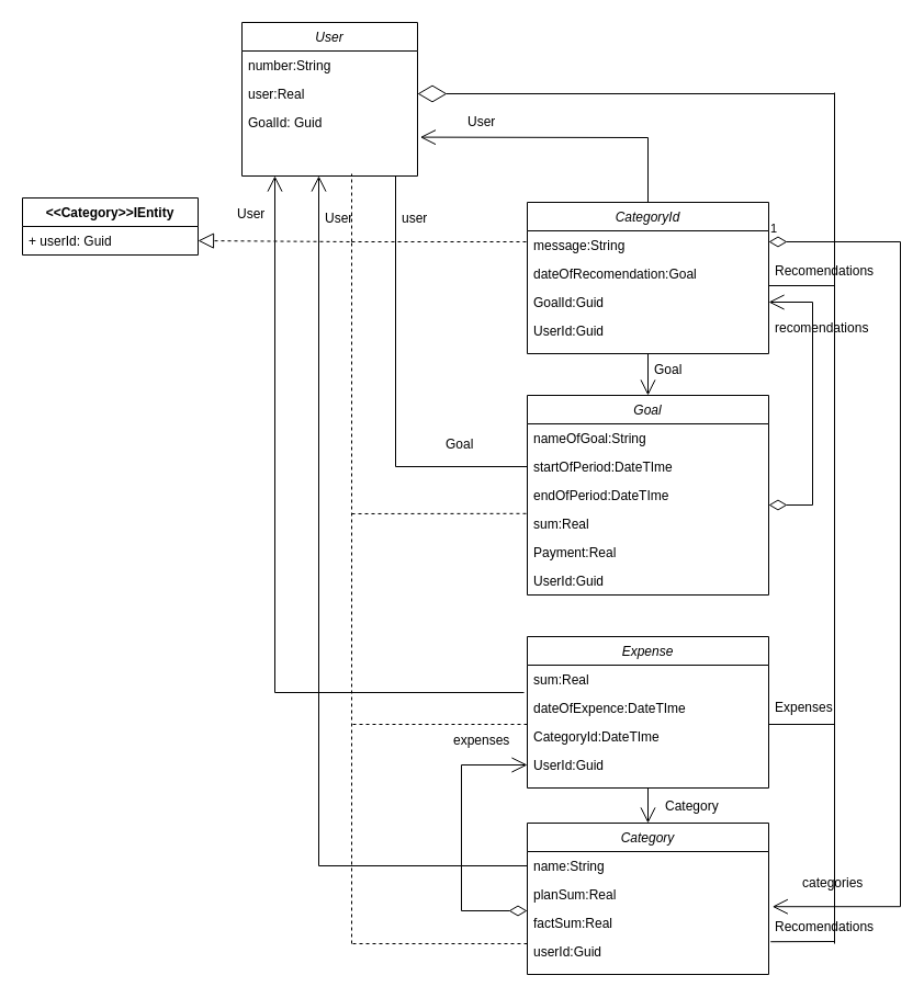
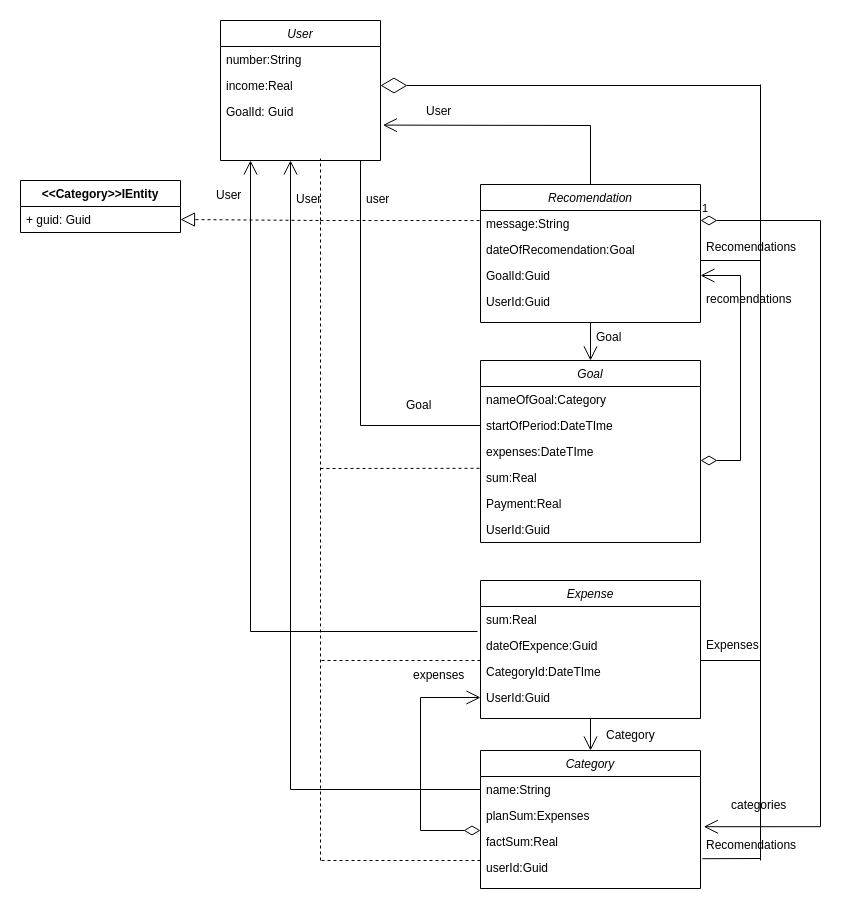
  <mxCell id="0" />
  <mxCell id="1" parent="0" />
  <mxCell id="2" value="User" style="swimlane;fontStyle=2;align=center;verticalAlign=top;childLayout=stackLayout;horizontal=1;startSize=26;horizontalStack=0;resizeParent=1;resizeLast=0;collapsible=1;marginBottom=0;rounded=0;shadow=0;strokeWidth=1;" parent="1" vertex="1"><mxGeometry x="220" y="20" width="160" height="140" as="geometry"><mxRectangle x="230" y="140" width="160" height="26" as="alternateBounds" /></mxGeometry></mxCell>
  <mxCell id="3" value="number:String" style="text;align=left;verticalAlign=top;spacingLeft=4;spacingRight=4;overflow=hidden;rotatable=0;points=[[0,0.5],[1,0.5]];portConstraint=eastwest;rounded=0;shadow=0;html=0;" parent="2" vertex="1"><mxGeometry y="26" width="160" height="26" as="geometry" /></mxCell>
- <mxCell id="4" value="user:Real" style="text;align=left;verticalAlign=top;spacingLeft=4;spacingRight=4;overflow=hidden;rotatable=0;points=[[0,0.5],[1,0.5]];portConstraint=eastwest;rounded=0;shadow=0;html=0;" vertex="1" parent="2"><mxGeometry y="52" width="160" height="26" as="geometry" /></mxCell>
+ <mxCell id="4" value="income:Real" style="text;align=left;verticalAlign=top;spacingLeft=4;spacingRight=4;overflow=hidden;rotatable=0;points=[[0,0.5],[1,0.5]];portConstraint=eastwest;rounded=0;shadow=0;html=0;" vertex="1" parent="2"><mxGeometry y="52" width="160" height="26" as="geometry" /></mxCell>
  <mxCell id="5" value="GoalId: Guid" style="text;align=left;verticalAlign=top;spacingLeft=4;spacingRight=4;overflow=hidden;rotatable=0;points=[[0,0.5],[1,0.5]];portConstraint=eastwest;rounded=0;shadow=0;html=0;" vertex="1" parent="2"><mxGeometry y="78" width="160" height="26" as="geometry" /></mxCell>
  <mxCell id="6" value="&amp;lt;&amp;lt;Category&amp;gt;&amp;gt;IEntity" style="swimlane;fontStyle=1;align=center;verticalAlign=top;childLayout=stackLayout;horizontal=1;startSize=26;horizontalStack=0;resizeParent=1;resizeParentMax=0;resizeLast=0;collapsible=1;marginBottom=0;whiteSpace=wrap;html=1;" vertex="1" parent="1"><mxGeometry x="20" y="180" width="160" height="52" as="geometry" /></mxCell>
- <mxCell id="7" value="+ userId: Guid" style="text;strokeColor=none;fillColor=none;align=left;verticalAlign=top;spacingLeft=4;spacingRight=4;overflow=hidden;rotatable=0;points=[[0,0.5],[1,0.5]];portConstraint=eastwest;whiteSpace=wrap;html=1;" vertex="1" parent="6"><mxGeometry y="26" width="160" height="26" as="geometry" /></mxCell>
- <mxCell id="8" value="CategoryId" style="swimlane;fontStyle=2;align=center;verticalAlign=top;childLayout=stackLayout;horizontal=1;startSize=26;horizontalStack=0;resizeParent=1;resizeLast=0;collapsible=1;marginBottom=0;rounded=0;shadow=0;strokeWidth=1;" vertex="1" parent="1"><mxGeometry x="480" y="184" width="220" height="138" as="geometry"><mxRectangle x="230" y="140" width="160" height="26" as="alternateBounds" /></mxGeometry></mxCell>
+ <mxCell id="7" value="+ guid: Guid" style="text;strokeColor=none;fillColor=none;align=left;verticalAlign=top;spacingLeft=4;spacingRight=4;overflow=hidden;rotatable=0;points=[[0,0.5],[1,0.5]];portConstraint=eastwest;whiteSpace=wrap;html=1;" vertex="1" parent="6"><mxGeometry y="26" width="160" height="26" as="geometry" /></mxCell>
+ <mxCell id="8" value="Recomendation" style="swimlane;fontStyle=2;align=center;verticalAlign=top;childLayout=stackLayout;horizontal=1;startSize=26;horizontalStack=0;resizeParent=1;resizeLast=0;collapsible=1;marginBottom=0;rounded=0;shadow=0;strokeWidth=1;" vertex="1" parent="1"><mxGeometry x="480" y="184" width="220" height="138" as="geometry"><mxRectangle x="230" y="140" width="160" height="26" as="alternateBounds" /></mxGeometry></mxCell>
  <mxCell id="9" value="message:String" style="text;align=left;verticalAlign=top;spacingLeft=4;spacingRight=4;overflow=hidden;rotatable=0;points=[[0,0.5],[1,0.5]];portConstraint=eastwest;rounded=0;shadow=0;html=0;" vertex="1" parent="8"><mxGeometry y="26" width="220" height="26" as="geometry" /></mxCell>
  <mxCell id="10" value="dateOfRecomendation:Goal" style="text;align=left;verticalAlign=top;spacingLeft=4;spacingRight=4;overflow=hidden;rotatable=0;points=[[0,0.5],[1,0.5]];portConstraint=eastwest;rounded=0;shadow=0;html=0;" vertex="1" parent="8"><mxGeometry y="52" width="220" height="26" as="geometry" /></mxCell>
  <mxCell id="11" value="GoalId:Guid" style="text;align=left;verticalAlign=top;spacingLeft=4;spacingRight=4;overflow=hidden;rotatable=0;points=[[0,0.5],[1,0.5]];portConstraint=eastwest;rounded=0;shadow=0;html=0;" vertex="1" parent="8"><mxGeometry y="78" width="220" height="26" as="geometry" /></mxCell>
  <mxCell id="12" value="UserId:Guid" style="text;align=left;verticalAlign=top;spacingLeft=4;spacingRight=4;overflow=hidden;rotatable=0;points=[[0,0.5],[1,0.5]];portConstraint=eastwest;rounded=0;shadow=0;html=0;" vertex="1" parent="8"><mxGeometry y="104" width="220" height="26" as="geometry" /></mxCell>
  <mxCell id="13" value="Goal" style="swimlane;fontStyle=2;align=center;verticalAlign=top;childLayout=stackLayout;horizontal=1;startSize=26;horizontalStack=0;resizeParent=1;resizeLast=0;collapsible=1;marginBottom=0;rounded=0;shadow=0;strokeWidth=1;" vertex="1" parent="1"><mxGeometry x="480" y="360" width="220" height="182" as="geometry"><mxRectangle x="230" y="140" width="160" height="26" as="alternateBounds" /></mxGeometry></mxCell>
- <mxCell id="14" value="nameOfGoal:String" style="text;align=left;verticalAlign=top;spacingLeft=4;spacingRight=4;overflow=hidden;rotatable=0;points=[[0,0.5],[1,0.5]];portConstraint=eastwest;rounded=0;shadow=0;html=0;" vertex="1" parent="13"><mxGeometry y="26" width="220" height="26" as="geometry" /></mxCell>
+ <mxCell id="14" value="nameOfGoal:Category" style="text;align=left;verticalAlign=top;spacingLeft=4;spacingRight=4;overflow=hidden;rotatable=0;points=[[0,0.5],[1,0.5]];portConstraint=eastwest;rounded=0;shadow=0;html=0;" vertex="1" parent="13"><mxGeometry y="26" width="220" height="26" as="geometry" /></mxCell>
  <mxCell id="15" value="startOfPeriod:DateTIme" style="text;align=left;verticalAlign=top;spacingLeft=4;spacingRight=4;overflow=hidden;rotatable=0;points=[[0,0.5],[1,0.5]];portConstraint=eastwest;rounded=0;shadow=0;html=0;" vertex="1" parent="13"><mxGeometry y="52" width="220" height="26" as="geometry" /></mxCell>
- <mxCell id="16" value="endOfPeriod:DateTIme" style="text;align=left;verticalAlign=top;spacingLeft=4;spacingRight=4;overflow=hidden;rotatable=0;points=[[0,0.5],[1,0.5]];portConstraint=eastwest;rounded=0;shadow=0;html=0;" vertex="1" parent="13"><mxGeometry y="78" width="220" height="26" as="geometry" /></mxCell>
+ <mxCell id="16" value="expenses:DateTIme" style="text;align=left;verticalAlign=top;spacingLeft=4;spacingRight=4;overflow=hidden;rotatable=0;points=[[0,0.5],[1,0.5]];portConstraint=eastwest;rounded=0;shadow=0;html=0;" vertex="1" parent="13"><mxGeometry y="78" width="220" height="26" as="geometry" /></mxCell>
  <mxCell id="17" value="sum:Real" style="text;align=left;verticalAlign=top;spacingLeft=4;spacingRight=4;overflow=hidden;rotatable=0;points=[[0,0.5],[1,0.5]];portConstraint=eastwest;rounded=0;shadow=0;html=0;" vertex="1" parent="13"><mxGeometry y="104" width="220" height="26" as="geometry" /></mxCell>
  <mxCell id="18" value="Payment:Real" style="text;align=left;verticalAlign=top;spacingLeft=4;spacingRight=4;overflow=hidden;rotatable=0;points=[[0,0.5],[1,0.5]];portConstraint=eastwest;rounded=0;shadow=0;html=0;" vertex="1" parent="13"><mxGeometry y="130" width="220" height="26" as="geometry" /></mxCell>
  <mxCell id="19" value="UserId:Guid" style="text;align=left;verticalAlign=top;spacingLeft=4;spacingRight=4;overflow=hidden;rotatable=0;points=[[0,0.5],[1,0.5]];portConstraint=eastwest;rounded=0;shadow=0;html=0;" vertex="1" parent="13"><mxGeometry y="156" width="220" height="26" as="geometry" /></mxCell>
  <mxCell id="20" value="Expense" style="swimlane;fontStyle=2;align=center;verticalAlign=top;childLayout=stackLayout;horizontal=1;startSize=26;horizontalStack=0;resizeParent=1;resizeLast=0;collapsible=1;marginBottom=0;rounded=0;shadow=0;strokeWidth=1;" vertex="1" parent="1"><mxGeometry x="480" y="580" width="220" height="138" as="geometry"><mxRectangle x="230" y="140" width="160" height="26" as="alternateBounds" /></mxGeometry></mxCell>
  <mxCell id="21" value="sum:Real" style="text;align=left;verticalAlign=top;spacingLeft=4;spacingRight=4;overflow=hidden;rotatable=0;points=[[0,0.5],[1,0.5]];portConstraint=eastwest;rounded=0;shadow=0;html=0;" vertex="1" parent="20"><mxGeometry y="26" width="220" height="26" as="geometry" /></mxCell>
- <mxCell id="22" value="dateOfExpence:DateTIme" style="text;align=left;verticalAlign=top;spacingLeft=4;spacingRight=4;overflow=hidden;rotatable=0;points=[[0,0.5],[1,0.5]];portConstraint=eastwest;rounded=0;shadow=0;html=0;" vertex="1" parent="20"><mxGeometry y="52" width="220" height="26" as="geometry" /></mxCell>
+ <mxCell id="22" value="dateOfExpence:Guid" style="text;align=left;verticalAlign=top;spacingLeft=4;spacingRight=4;overflow=hidden;rotatable=0;points=[[0,0.5],[1,0.5]];portConstraint=eastwest;rounded=0;shadow=0;html=0;" vertex="1" parent="20"><mxGeometry y="52" width="220" height="26" as="geometry" /></mxCell>
  <mxCell id="23" value="CategoryId:DateTIme" style="text;align=left;verticalAlign=top;spacingLeft=4;spacingRight=4;overflow=hidden;rotatable=0;points=[[0,0.5],[1,0.5]];portConstraint=eastwest;rounded=0;shadow=0;html=0;" vertex="1" parent="20"><mxGeometry y="78" width="220" height="26" as="geometry" /></mxCell>
  <mxCell id="24" value="UserId:Guid" style="text;align=left;verticalAlign=top;spacingLeft=4;spacingRight=4;overflow=hidden;rotatable=0;points=[[0,0.5],[1,0.5]];portConstraint=eastwest;rounded=0;shadow=0;html=0;" vertex="1" parent="20"><mxGeometry y="104" width="220" height="26" as="geometry" /></mxCell>
  <mxCell id="25" value="Category" style="swimlane;fontStyle=2;align=center;verticalAlign=top;childLayout=stackLayout;horizontal=1;startSize=26;horizontalStack=0;resizeParent=1;resizeLast=0;collapsible=1;marginBottom=0;rounded=0;shadow=0;strokeWidth=1;" vertex="1" parent="1"><mxGeometry x="480" y="750" width="220" height="138" as="geometry"><mxRectangle x="230" y="140" width="160" height="26" as="alternateBounds" /></mxGeometry></mxCell>
  <mxCell id="26" value="name:String" style="text;align=left;verticalAlign=top;spacingLeft=4;spacingRight=4;overflow=hidden;rotatable=0;points=[[0,0.5],[1,0.5]];portConstraint=eastwest;rounded=0;shadow=0;html=0;" vertex="1" parent="25"><mxGeometry y="26" width="220" height="26" as="geometry" /></mxCell>
- <mxCell id="27" value="planSum:Real" style="text;align=left;verticalAlign=top;spacingLeft=4;spacingRight=4;overflow=hidden;rotatable=0;points=[[0,0.5],[1,0.5]];portConstraint=eastwest;rounded=0;shadow=0;html=0;" vertex="1" parent="25"><mxGeometry y="52" width="220" height="26" as="geometry" /></mxCell>
+ <mxCell id="27" value="planSum:Expenses" style="text;align=left;verticalAlign=top;spacingLeft=4;spacingRight=4;overflow=hidden;rotatable=0;points=[[0,0.5],[1,0.5]];portConstraint=eastwest;rounded=0;shadow=0;html=0;" vertex="1" parent="25"><mxGeometry y="52" width="220" height="26" as="geometry" /></mxCell>
  <mxCell id="28" value="factSum:Real" style="text;align=left;verticalAlign=top;spacingLeft=4;spacingRight=4;overflow=hidden;rotatable=0;points=[[0,0.5],[1,0.5]];portConstraint=eastwest;rounded=0;shadow=0;html=0;" vertex="1" parent="25"><mxGeometry y="78" width="220" height="26" as="geometry" /></mxCell>
  <mxCell id="29" value="userId:Guid" style="text;align=left;verticalAlign=top;spacingLeft=4;spacingRight=4;overflow=hidden;rotatable=0;points=[[0,0.5],[1,0.5]];portConstraint=eastwest;rounded=0;shadow=0;html=0;" vertex="1" parent="25"><mxGeometry y="104" width="220" height="26" as="geometry" /></mxCell>
  <mxCell id="30" value="" style="endArrow=block;endFill=0;endSize=12;html=1;rounded=0;entryX=1;entryY=0.5;entryDx=0;entryDy=0;dashed=1;" edge="1" parent="1" target="7"><mxGeometry width="160" relative="1" as="geometry"><mxPoint x="320" y="860" as="sourcePoint" /><mxPoint x="230" y="280" as="targetPoint" /><Array as="points"><mxPoint x="320" y="220" /></Array></mxGeometry></mxCell>
  <mxCell id="31" value="" style="endArrow=none;dashed=1;html=1;rounded=0;entryX=0.75;entryY=1;entryDx=0;entryDy=0;" edge="1" parent="1"><mxGeometry width="50" height="50" relative="1" as="geometry"><mxPoint x="320" y="220" as="sourcePoint" /><mxPoint x="320" y="158" as="targetPoint" /></mxGeometry></mxCell>
  <mxCell id="32" value="" style="endArrow=none;dashed=1;html=1;rounded=0;entryX=0;entryY=0.385;entryDx=0;entryDy=0;entryPerimeter=0;" edge="1" parent="1" target="9"><mxGeometry width="50" height="50" relative="1" as="geometry"><mxPoint x="320" y="220" as="sourcePoint" /><mxPoint x="350" y="168" as="targetPoint" /></mxGeometry></mxCell>
  <mxCell id="33" value="" style="endArrow=none;dashed=1;html=1;rounded=0;entryX=-0.003;entryY=1.146;entryDx=0;entryDy=0;entryPerimeter=0;" edge="1" parent="1" target="16"><mxGeometry width="50" height="50" relative="1" as="geometry"><mxPoint x="320" y="468" as="sourcePoint" /><mxPoint x="400" y="460" as="targetPoint" /></mxGeometry></mxCell>
  <mxCell id="34" value="" style="endArrow=none;dashed=1;html=1;rounded=0;entryX=-0.003;entryY=1.146;entryDx=0;entryDy=0;entryPerimeter=0;" edge="1" parent="1"><mxGeometry width="50" height="50" relative="1" as="geometry"><mxPoint x="321" y="660" as="sourcePoint" /><mxPoint x="480" y="660" as="targetPoint" /></mxGeometry></mxCell>
  <mxCell id="35" value="" style="endArrow=none;dashed=1;html=1;rounded=0;entryX=-0.003;entryY=1.146;entryDx=0;entryDy=0;entryPerimeter=0;" edge="1" parent="1"><mxGeometry width="50" height="50" relative="1" as="geometry"><mxPoint x="321" y="860" as="sourcePoint" /><mxPoint x="480" y="860" as="targetPoint" /></mxGeometry></mxCell>
  <mxCell id="36" value="" style="endArrow=diamondThin;endFill=0;endSize=24;html=1;rounded=0;entryX=1;entryY=0.5;entryDx=0;entryDy=0;" edge="1" parent="1" target="4"><mxGeometry width="160" relative="1" as="geometry"><mxPoint x="760" y="85" as="sourcePoint" /><mxPoint x="670" y="90" as="targetPoint" /></mxGeometry></mxCell>
  <mxCell id="37" value="" style="endArrow=none;html=1;rounded=0;" edge="1" parent="1"><mxGeometry width="50" height="50" relative="1" as="geometry"><mxPoint x="760" y="860" as="sourcePoint" /><mxPoint x="760" y="84" as="targetPoint" /></mxGeometry></mxCell>
  <mxCell id="38" value="" style="endArrow=none;html=1;rounded=0;" edge="1" parent="1"><mxGeometry width="50" height="50" relative="1" as="geometry"><mxPoint x="700" y="260" as="sourcePoint" /><mxPoint x="760" y="260" as="targetPoint" /></mxGeometry></mxCell>
  <mxCell id="39" value="Recomendations" style="text;strokeColor=none;fillColor=none;align=left;verticalAlign=middle;spacingLeft=4;spacingRight=4;overflow=hidden;points=[[0,0.5],[1,0.5]];portConstraint=eastwest;rotatable=0;whiteSpace=wrap;html=1;" vertex="1" parent="1"><mxGeometry x="700" y="232" width="110" height="30" as="geometry" /></mxCell>
  <mxCell id="40" value="" style="endArrow=none;html=1;rounded=0;" edge="1" parent="1"><mxGeometry width="50" height="50" relative="1" as="geometry"><mxPoint x="700" y="660" as="sourcePoint" /><mxPoint x="760" y="660" as="targetPoint" /></mxGeometry></mxCell>
  <mxCell id="41" value="Expenses" style="text;strokeColor=none;fillColor=none;align=left;verticalAlign=middle;spacingLeft=4;spacingRight=4;overflow=hidden;points=[[0,0.5],[1,0.5]];portConstraint=eastwest;rotatable=0;whiteSpace=wrap;html=1;" vertex="1" parent="1"><mxGeometry x="700" y="630" width="110" height="30" as="geometry" /></mxCell>
  <mxCell id="42" value="" style="endArrow=none;html=1;rounded=0;exitX=1.008;exitY=0.162;exitDx=0;exitDy=0;exitPerimeter=0;" edge="1" parent="1" source="29"><mxGeometry width="50" height="50" relative="1" as="geometry"><mxPoint x="720" y="860" as="sourcePoint" /><mxPoint x="760" y="858" as="targetPoint" /></mxGeometry></mxCell>
  <mxCell id="43" value="Recomendations" style="text;strokeColor=none;fillColor=none;align=left;verticalAlign=middle;spacingLeft=4;spacingRight=4;overflow=hidden;points=[[0,0.5],[1,0.5]];portConstraint=eastwest;rotatable=0;whiteSpace=wrap;html=1;" vertex="1" parent="1"><mxGeometry x="700" y="830" width="100" height="30" as="geometry" /></mxCell>
  <mxCell id="44" value="" style="endArrow=none;endFill=0;endSize=12;html=1;rounded=0;entryX=0;entryY=0.5;entryDx=0;entryDy=0;startArrow=none;startFill=0;" edge="1" parent="1" target="15"><mxGeometry width="160" relative="1" as="geometry"><mxPoint x="360" y="160" as="sourcePoint" /><mxPoint x="400" y="270" as="targetPoint" /><Array as="points"><mxPoint x="360" y="425" /></Array></mxGeometry></mxCell>
  <mxCell id="45" value="Goal" style="text;strokeColor=none;fillColor=none;align=left;verticalAlign=middle;spacingLeft=4;spacingRight=4;overflow=hidden;points=[[0,0.5],[1,0.5]];portConstraint=eastwest;rotatable=0;whiteSpace=wrap;html=1;" vertex="1" parent="1"><mxGeometry x="400" y="390" width="80" height="30" as="geometry" /></mxCell>
  <mxCell id="46" value="" style="endArrow=open;endFill=1;endSize=12;html=1;rounded=0;exitX=0.5;exitY=1;exitDx=0;exitDy=0;" edge="1" parent="1" source="8" target="13"><mxGeometry width="160" relative="1" as="geometry"><mxPoint x="590" y="340" as="sourcePoint" /><mxPoint x="750" y="340" as="targetPoint" /></mxGeometry></mxCell>
  <mxCell id="47" value="Goal" style="text;strokeColor=none;fillColor=none;align=left;verticalAlign=middle;spacingLeft=4;spacingRight=4;overflow=hidden;points=[[0,0.5],[1,0.5]];portConstraint=eastwest;rotatable=0;whiteSpace=wrap;html=1;" vertex="1" parent="1"><mxGeometry x="590" y="322" width="80" height="30" as="geometry" /></mxCell>
  <mxCell id="48" value="" style="endArrow=open;endFill=1;endSize=12;html=1;rounded=0;exitX=0.5;exitY=0;exitDx=0;exitDy=0;entryX=1.015;entryY=1.023;entryDx=0;entryDy=0;entryPerimeter=0;" edge="1" parent="1" source="8" target="5"><mxGeometry width="160" relative="1" as="geometry"><mxPoint x="560" y="170" as="sourcePoint" /><mxPoint x="720" y="170" as="targetPoint" /><Array as="points"><mxPoint x="590" y="125" /></Array></mxGeometry></mxCell>
  <mxCell id="49" value="User" style="text;strokeColor=none;fillColor=none;align=left;verticalAlign=middle;spacingLeft=4;spacingRight=4;overflow=hidden;points=[[0,0.5],[1,0.5]];portConstraint=eastwest;rotatable=0;whiteSpace=wrap;html=1;" vertex="1" parent="1"><mxGeometry x="420" y="96" width="80" height="30" as="geometry" /></mxCell>
  <mxCell id="50" value="1" style="endArrow=open;html=1;endSize=12;startArrow=diamondThin;startSize=14;startFill=0;edgeStyle=orthogonalEdgeStyle;align=left;verticalAlign=bottom;rounded=0;entryX=1.015;entryY=-0.069;entryDx=0;entryDy=0;entryPerimeter=0;" edge="1" parent="1" target="28"><mxGeometry x="-1" y="3" relative="1" as="geometry"><mxPoint x="700" y="220" as="sourcePoint" /><mxPoint x="860" y="810" as="targetPoint" /><Array as="points"><mxPoint x="820" y="220" /><mxPoint x="820" y="826" /></Array></mxGeometry></mxCell>
  <mxCell id="51" value="categories" style="text;strokeColor=none;fillColor=none;align=left;verticalAlign=middle;spacingLeft=4;spacingRight=4;overflow=hidden;points=[[0,0.5],[1,0.5]];portConstraint=eastwest;rotatable=0;whiteSpace=wrap;html=1;" vertex="1" parent="1"><mxGeometry x="725" y="790" width="80" height="30" as="geometry" /></mxCell>
  <mxCell id="52" value="user" style="text;strokeColor=none;fillColor=none;align=left;verticalAlign=middle;spacingLeft=4;spacingRight=4;overflow=hidden;points=[[0,0.5],[1,0.5]];portConstraint=eastwest;rotatable=0;whiteSpace=wrap;html=1;" vertex="1" parent="1"><mxGeometry x="360" y="184" width="80" height="30" as="geometry" /></mxCell>
  <mxCell id="53" value="" style="endArrow=open;html=1;endSize=12;startArrow=diamondThin;startSize=14;startFill=0;edgeStyle=orthogonalEdgeStyle;align=left;verticalAlign=bottom;rounded=0;entryX=1;entryY=0.5;entryDx=0;entryDy=0;" edge="1" parent="1" target="11"><mxGeometry x="-0.75" y="80" relative="1" as="geometry"><mxPoint x="700" y="460" as="sourcePoint" /><mxPoint x="740" y="320" as="targetPoint" /><Array as="points"><mxPoint x="740" y="460" /><mxPoint x="740" y="275" /></Array><mxPoint as="offset" /></mxGeometry></mxCell>
  <mxCell id="54" value="recomendations" style="text;strokeColor=none;fillColor=none;align=left;verticalAlign=middle;spacingLeft=4;spacingRight=4;overflow=hidden;points=[[0,0.5],[1,0.5]];portConstraint=eastwest;rotatable=0;whiteSpace=wrap;html=1;" vertex="1" parent="1"><mxGeometry x="700" y="284" width="100" height="30" as="geometry" /></mxCell>
  <mxCell id="55" value="" style="endArrow=open;endFill=1;endSize=12;html=1;rounded=0;exitX=0.5;exitY=1;exitDx=0;exitDy=0;" edge="1" parent="1" source="20" target="25"><mxGeometry width="160" relative="1" as="geometry"><mxPoint x="580" y="720" as="sourcePoint" /><mxPoint x="750" y="730" as="targetPoint" /></mxGeometry></mxCell>
  <mxCell id="56" value="Category" style="text;strokeColor=none;fillColor=none;align=left;verticalAlign=middle;spacingLeft=4;spacingRight=4;overflow=hidden;points=[[0,0.5],[1,0.5]];portConstraint=eastwest;rotatable=0;whiteSpace=wrap;html=1;" vertex="1" parent="1"><mxGeometry x="600" y="720" width="80" height="30" as="geometry" /></mxCell>
  <mxCell id="57" value="" style="endArrow=open;endFill=1;endSize=12;html=1;rounded=0;" edge="1" parent="1"><mxGeometry width="160" relative="1" as="geometry"><mxPoint x="477" y="631" as="sourcePoint" /><mxPoint x="250" y="160" as="targetPoint" /><Array as="points"><mxPoint x="250" y="631" /></Array></mxGeometry></mxCell>
  <mxCell id="58" value="User" style="text;strokeColor=none;fillColor=none;align=left;verticalAlign=middle;spacingLeft=4;spacingRight=4;overflow=hidden;points=[[0,0.5],[1,0.5]];portConstraint=eastwest;rotatable=0;whiteSpace=wrap;html=1;" vertex="1" parent="1"><mxGeometry x="210" y="180" width="40" height="30" as="geometry" /></mxCell>
  <mxCell id="59" value="" style="endArrow=open;endFill=1;endSize=12;html=1;rounded=0;exitX=0;exitY=0.5;exitDx=0;exitDy=0;" edge="1" parent="1" source="26"><mxGeometry width="160" relative="1" as="geometry"><mxPoint x="360" y="800" as="sourcePoint" /><mxPoint x="290" y="160" as="targetPoint" /><Array as="points"><mxPoint x="290" y="789" /></Array></mxGeometry></mxCell>
  <mxCell id="60" value="User" style="text;strokeColor=none;fillColor=none;align=left;verticalAlign=middle;spacingLeft=4;spacingRight=4;overflow=hidden;points=[[0,0.5],[1,0.5]];portConstraint=eastwest;rotatable=0;whiteSpace=wrap;html=1;" vertex="1" parent="1"><mxGeometry x="290" y="184" width="40" height="30" as="geometry" /></mxCell>
  <mxCell id="61" value="&lt;div&gt;&lt;br&gt;&lt;/div&gt;&lt;div&gt;&lt;br&gt;&lt;/div&gt;" style="endArrow=open;html=1;endSize=12;startArrow=diamondThin;startSize=14;startFill=0;edgeStyle=orthogonalEdgeStyle;align=left;verticalAlign=bottom;rounded=0;exitX=0;exitY=0.077;exitDx=0;exitDy=0;exitPerimeter=0;entryX=0;entryY=0.5;entryDx=0;entryDy=0;" edge="1" parent="1" source="28" target="24"><mxGeometry x="-0.526" y="166" relative="1" as="geometry"><mxPoint x="390" y="840" as="sourcePoint" /><mxPoint x="550" y="840" as="targetPoint" /><Array as="points"><mxPoint x="420" y="830" /><mxPoint x="420" y="697" /></Array><mxPoint x="16" y="70" as="offset" /></mxGeometry></mxCell>
  <mxCell id="62" value="expenses" style="text;strokeColor=none;fillColor=none;align=left;verticalAlign=middle;spacingLeft=4;spacingRight=4;overflow=hidden;points=[[0,0.5],[1,0.5]];portConstraint=eastwest;rotatable=0;whiteSpace=wrap;html=1;" vertex="1" parent="1"><mxGeometry x="407" y="660" width="66" height="30" as="geometry" /></mxCell>
